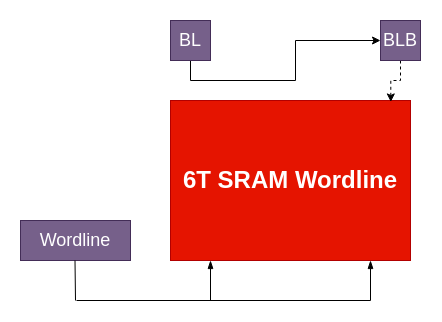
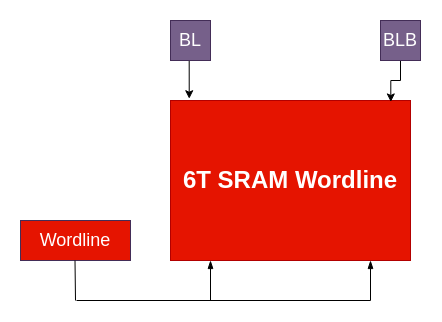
  <mxCell id="0" />
  <mxCell id="1" parent="0" />
  <mxCell id="2" value="&lt;font size=&quot;1&quot;&gt;&lt;b style=&quot;font-size: 24px&quot;&gt;6T SRAM Wordline&lt;/b&gt;&lt;/font&gt;" style="rounded=0;whiteSpace=wrap;html=1;fillColor=#e51400;strokeColor=#B20000;fontColor=#ffffff;" vertex="1" parent="1"><mxGeometry x="170" y="100" width="240" height="160" as="geometry" /></mxCell>
- <mxCell id="3" style="edgeStyle=orthogonalEdgeStyle;rounded=0;orthogonalLoop=1;jettySize=auto;html=1;exitX=0.5;exitY=1;exitDx=0;exitDy=0;" edge="1" parent="1" source="4" target="6"><mxGeometry relative="1" as="geometry" /></mxCell>
+ <mxCell id="3" style="edgeStyle=orthogonalEdgeStyle;rounded=0;orthogonalLoop=1;jettySize=auto;html=1;exitX=0.5;exitY=1;exitDx=0;exitDy=0;entryX=0.078;entryY=-0.011;entryDx=0;entryDy=0;entryPerimeter=0;" edge="1" parent="1" source="4" target="2"><mxGeometry relative="1" as="geometry" /></mxCell>
  <mxCell id="4" value="&lt;font style=&quot;font-size: 18px&quot;&gt;BL&lt;/font&gt;" style="rounded=0;whiteSpace=wrap;html=1;fillColor=#76608a;strokeColor=#432D57;fontColor=#ffffff;" vertex="1" parent="1"><mxGeometry x="170" y="20" width="40" height="40" as="geometry" /></mxCell>
- <mxCell id="5" style="edgeStyle=orthogonalEdgeStyle;rounded=0;orthogonalLoop=1;jettySize=auto;html=1;exitX=0.5;exitY=1;exitDx=0;exitDy=0;entryX=0.918;entryY=0.009;entryDx=0;entryDy=0;entryPerimeter=0;dashed=1;" edge="1" parent="1" source="6" target="2"><mxGeometry relative="1" as="geometry" /></mxCell>
+ <mxCell id="5" style="edgeStyle=orthogonalEdgeStyle;rounded=0;orthogonalLoop=1;jettySize=auto;html=1;exitX=0.5;exitY=1;exitDx=0;exitDy=0;entryX=0.918;entryY=0.009;entryDx=0;entryDy=0;entryPerimeter=0;" edge="1" parent="1" source="6" target="2"><mxGeometry relative="1" as="geometry" /></mxCell>
  <mxCell id="6" value="&lt;font style=&quot;font-size: 18px&quot;&gt;BLB&lt;/font&gt;" style="rounded=0;whiteSpace=wrap;html=1;fillColor=#76608a;strokeColor=#432D57;fontColor=#ffffff;" vertex="1" parent="1"><mxGeometry x="380" y="20" width="40" height="40" as="geometry" /></mxCell>
- <mxCell id="7" value="&lt;font style=&quot;font-size: 18px&quot;&gt;Wordline&lt;/font&gt;" style="rounded=0;whiteSpace=wrap;html=1;fillColor=#76608a;strokeColor=#432D57;fontColor=#ffffff;" vertex="1" parent="1"><mxGeometry x="20" y="220" width="110" height="40" as="geometry" /></mxCell>
+ <mxCell id="7" value="&lt;font style=&quot;font-size: 18px&quot;&gt;Wordline&lt;/font&gt;" style="rounded=0;whiteSpace=wrap;html=1;fillColor=#e51400;strokeColor=#432D57;fontColor=#ffffff;" vertex="1" parent="1"><mxGeometry x="20" y="220" width="110" height="40" as="geometry" /></mxCell>
  <mxCell id="8" value="" style="endArrow=none;html=1;" edge="1" parent="1"><mxGeometry width="50" height="50" relative="1" as="geometry"><mxPoint x="75" y="300" as="sourcePoint" /><mxPoint x="74.5" y="260" as="targetPoint" /></mxGeometry></mxCell>
  <mxCell id="9" value="" style="endArrow=none;html=1;" edge="1" parent="1"><mxGeometry width="50" height="50" relative="1" as="geometry"><mxPoint x="76" y="300" as="sourcePoint" /><mxPoint x="370" y="300" as="targetPoint" /></mxGeometry></mxCell>
  <mxCell id="10" value="" style="endArrow=none;html=1;startArrow=blockThin;startFill=1;" edge="1" parent="1"><mxGeometry width="50" height="50" relative="1" as="geometry"><mxPoint x="370" y="260" as="sourcePoint" /><mxPoint x="370" y="300" as="targetPoint" /></mxGeometry></mxCell>
  <mxCell id="11" value="" style="endArrow=none;html=1;startArrow=blockThin;startFill=1;" edge="1" parent="1"><mxGeometry width="50" height="50" relative="1" as="geometry"><mxPoint x="210" y="260" as="sourcePoint" /><mxPoint x="210" y="300" as="targetPoint" /></mxGeometry></mxCell>
